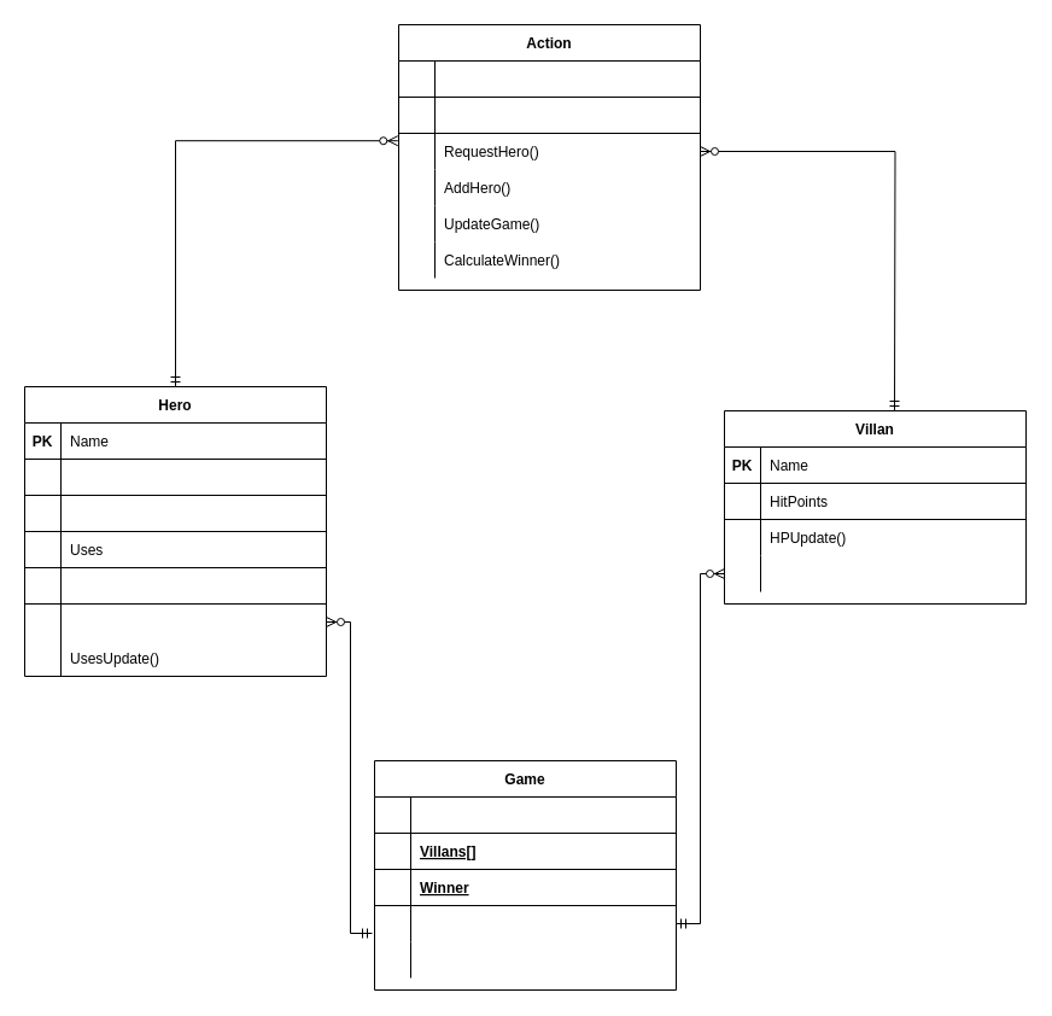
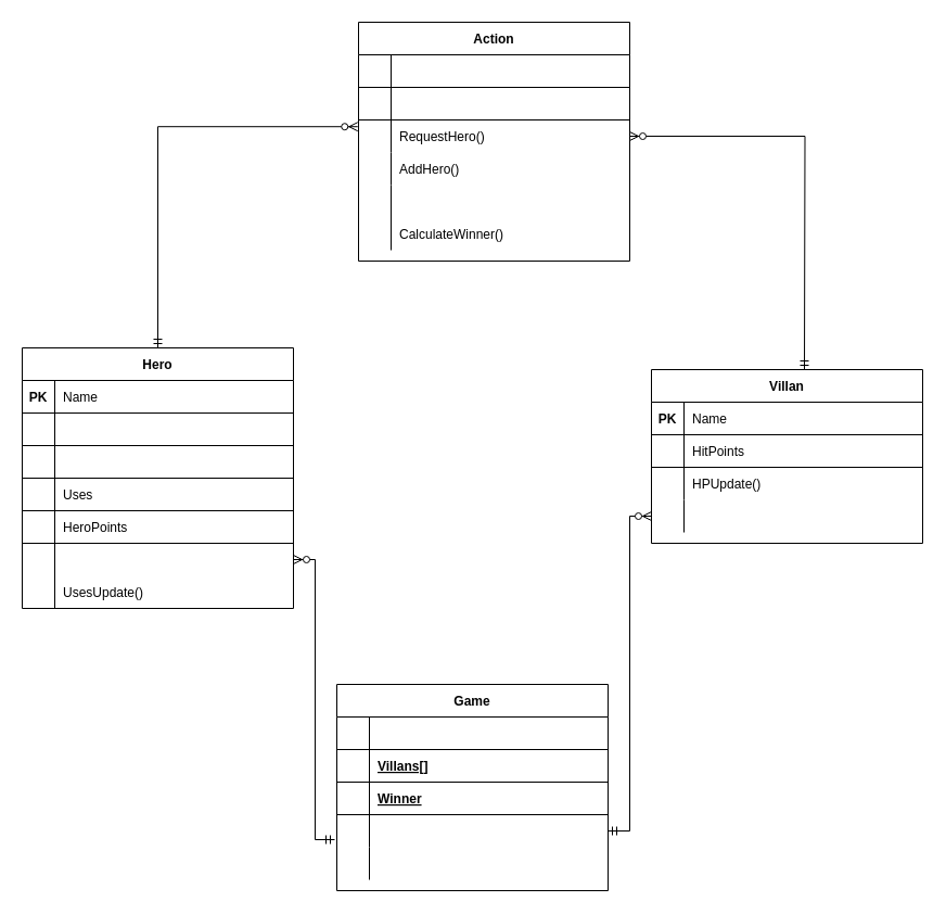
  <mxCell id="0" />
  <mxCell id="1" parent="0" />
  <mxCell id="2" value="Hero" style="shape=table;startSize=30;container=1;collapsible=1;childLayout=tableLayout;fixedRows=1;rowLines=0;fontStyle=1;align=center;resizeLast=1;" parent="1" vertex="1"><mxGeometry x="20" y="320" width="250" height="240" as="geometry" /></mxCell>
  <mxCell id="3" value="" style="shape=partialRectangle;collapsible=0;dropTarget=0;pointerEvents=0;fillColor=none;points=[[0,0.5],[1,0.5]];portConstraint=eastwest;top=0;left=0;right=0;bottom=1;" parent="2" vertex="1"><mxGeometry y="30" width="250" height="30" as="geometry" /></mxCell>
  <mxCell id="4" value="PK" style="shape=partialRectangle;overflow=hidden;connectable=0;fillColor=none;top=0;left=0;bottom=0;right=0;fontStyle=1;" parent="3" vertex="1"><mxGeometry width="30" height="30" as="geometry" /></mxCell>
  <mxCell id="5" value="Name" style="shape=partialRectangle;overflow=hidden;connectable=0;fillColor=none;top=0;left=0;bottom=0;right=0;align=left;spacingLeft=6;fontStyle=0;strokeColor=none;" parent="3" vertex="1"><mxGeometry x="30" width="220" height="30" as="geometry" /></mxCell>
  <mxCell id="6" value="" style="shape=partialRectangle;collapsible=0;dropTarget=0;pointerEvents=0;fillColor=none;points=[[0,0.5],[1,0.5]];portConstraint=eastwest;top=0;left=0;right=0;bottom=1;" vertex="1" parent="2"><mxGeometry y="60" width="250" height="30" as="geometry" /></mxCell>
  <mxCell id="7" value="" style="shape=partialRectangle;overflow=hidden;connectable=0;fillColor=none;top=0;left=0;bottom=0;right=0;fontStyle=1;" vertex="1" parent="6"><mxGeometry width="30" height="30" as="geometry" /></mxCell>
  <mxCell id="8" value="" style="shape=partialRectangle;collapsible=0;dropTarget=0;pointerEvents=0;fillColor=none;points=[[0,0.5],[1,0.5]];portConstraint=eastwest;top=0;left=0;right=0;bottom=1;" vertex="1" parent="2"><mxGeometry y="90" width="250" height="30" as="geometry" /></mxCell>
  <mxCell id="9" value="" style="shape=partialRectangle;overflow=hidden;connectable=0;fillColor=none;top=0;left=0;bottom=0;right=0;fontStyle=1;" vertex="1" parent="8"><mxGeometry width="30" height="30" as="geometry" /></mxCell>
  <mxCell id="10" value="" style="shape=partialRectangle;collapsible=0;dropTarget=0;pointerEvents=0;fillColor=none;points=[[0,0.5],[1,0.5]];portConstraint=eastwest;top=0;left=0;right=0;bottom=1;" vertex="1" parent="2"><mxGeometry y="120" width="250" height="30" as="geometry" /></mxCell>
  <mxCell id="11" value="" style="shape=partialRectangle;overflow=hidden;connectable=0;fillColor=none;top=0;left=0;bottom=0;right=0;fontStyle=1;" vertex="1" parent="10"><mxGeometry width="30" height="30" as="geometry" /></mxCell>
  <mxCell id="12" value="Uses" style="shape=partialRectangle;overflow=hidden;connectable=0;fillColor=none;top=0;left=0;bottom=0;right=0;align=left;spacingLeft=6;fontStyle=0;verticalAlign=middle;" vertex="1" parent="10"><mxGeometry x="30" width="220" height="30" as="geometry" /></mxCell>
  <mxCell id="13" value="" style="shape=partialRectangle;collapsible=0;dropTarget=0;pointerEvents=0;fillColor=none;points=[[0,0.5],[1,0.5]];portConstraint=eastwest;top=0;left=0;right=0;bottom=1;" vertex="1" parent="2"><mxGeometry y="150" width="250" height="30" as="geometry" /></mxCell>
  <mxCell id="14" value="" style="shape=partialRectangle;overflow=hidden;connectable=0;fillColor=none;top=0;left=0;bottom=0;right=0;fontStyle=1;" vertex="1" parent="13"><mxGeometry width="30" height="30" as="geometry" /></mxCell>
+ <mxCell id="15" value="HeroPoints" style="shape=partialRectangle;overflow=hidden;connectable=0;fillColor=none;top=0;left=0;bottom=0;right=0;align=left;spacingLeft=6;fontStyle=0;verticalAlign=middle;" vertex="1" parent="13"><mxGeometry x="30" width="220" height="30" as="geometry" /></mxCell>
  <mxCell id="16" value="" style="shape=partialRectangle;collapsible=0;dropTarget=0;pointerEvents=0;fillColor=none;points=[[0,0.5],[1,0.5]];portConstraint=eastwest;top=0;left=0;right=0;bottom=0;" parent="2" vertex="1"><mxGeometry y="180" width="250" height="30" as="geometry" /></mxCell>
  <mxCell id="17" value="" style="shape=partialRectangle;overflow=hidden;connectable=0;fillColor=none;top=0;left=0;bottom=0;right=0;" parent="16" vertex="1"><mxGeometry width="30" height="30" as="geometry" /></mxCell>
  <mxCell id="18" value="" style="shape=partialRectangle;collapsible=0;dropTarget=0;pointerEvents=0;fillColor=none;points=[[0,0.5],[1,0.5]];portConstraint=eastwest;top=0;left=0;right=0;bottom=0;" vertex="1" parent="2"><mxGeometry y="210" width="250" height="30" as="geometry" /></mxCell>
  <mxCell id="19" value="" style="shape=partialRectangle;overflow=hidden;connectable=0;fillColor=none;top=0;left=0;bottom=0;right=0;" vertex="1" parent="18"><mxGeometry width="30" height="30" as="geometry" /></mxCell>
  <mxCell id="20" value="UsesUpdate()" style="shape=partialRectangle;overflow=hidden;connectable=0;fillColor=none;top=0;left=0;bottom=0;right=0;align=left;spacingLeft=6;" vertex="1" parent="18"><mxGeometry x="30" width="220" height="30" as="geometry" /></mxCell>
  <mxCell id="21" value="Villan" style="shape=table;startSize=30;container=1;collapsible=1;childLayout=tableLayout;fixedRows=1;rowLines=0;fontStyle=1;align=center;resizeLast=1;" parent="1" vertex="1"><mxGeometry x="600" y="340" width="250" height="160" as="geometry" /></mxCell>
  <mxCell id="22" value="" style="shape=partialRectangle;collapsible=0;dropTarget=0;pointerEvents=0;fillColor=none;points=[[0,0.5],[1,0.5]];portConstraint=eastwest;top=0;left=0;right=0;bottom=1;" parent="21" vertex="1"><mxGeometry y="30" width="250" height="30" as="geometry" /></mxCell>
  <mxCell id="23" value="PK" style="shape=partialRectangle;overflow=hidden;connectable=0;fillColor=none;top=0;left=0;bottom=0;right=0;fontStyle=1;" parent="22" vertex="1"><mxGeometry width="30" height="30" as="geometry" /></mxCell>
  <mxCell id="24" value="Name" style="shape=partialRectangle;overflow=hidden;connectable=0;fillColor=none;top=0;left=0;bottom=0;right=0;align=left;spacingLeft=6;fontStyle=0;" parent="22" vertex="1"><mxGeometry x="30" width="220" height="30" as="geometry" /></mxCell>
  <mxCell id="25" value="" style="shape=partialRectangle;collapsible=0;dropTarget=0;pointerEvents=0;fillColor=none;points=[[0,0.5],[1,0.5]];portConstraint=eastwest;top=0;left=0;right=0;bottom=1;" vertex="1" parent="21"><mxGeometry y="60" width="250" height="30" as="geometry" /></mxCell>
  <mxCell id="26" value="" style="shape=partialRectangle;overflow=hidden;connectable=0;fillColor=none;top=0;left=0;bottom=0;right=0;fontStyle=1;" vertex="1" parent="25"><mxGeometry width="30" height="30" as="geometry" /></mxCell>
  <mxCell id="27" value="HitPoints" style="shape=partialRectangle;overflow=hidden;connectable=0;fillColor=none;top=0;left=0;bottom=0;right=0;align=left;spacingLeft=6;fontStyle=0;" vertex="1" parent="25"><mxGeometry x="30" width="220" height="30" as="geometry" /></mxCell>
  <mxCell id="28" value="" style="shape=partialRectangle;collapsible=0;dropTarget=0;pointerEvents=0;fillColor=none;points=[[0,0.5],[1,0.5]];portConstraint=eastwest;top=0;left=0;right=0;bottom=0;" parent="21" vertex="1"><mxGeometry y="90" width="250" height="30" as="geometry" /></mxCell>
  <mxCell id="29" value="" style="shape=partialRectangle;overflow=hidden;connectable=0;fillColor=none;top=0;left=0;bottom=0;right=0;" parent="28" vertex="1"><mxGeometry width="30" height="30" as="geometry" /></mxCell>
  <mxCell id="30" value="HPUpdate()" style="shape=partialRectangle;overflow=hidden;connectable=0;fillColor=none;top=0;left=0;bottom=0;right=0;align=left;spacingLeft=6;" parent="28" vertex="1"><mxGeometry x="30" width="220" height="30" as="geometry" /></mxCell>
  <mxCell id="31" value="" style="shape=partialRectangle;collapsible=0;dropTarget=0;pointerEvents=0;fillColor=none;points=[[0,0.5],[1,0.5]];portConstraint=eastwest;top=0;left=0;right=0;bottom=0;" parent="21" vertex="1"><mxGeometry y="120" width="250" height="30" as="geometry" /></mxCell>
  <mxCell id="32" value="" style="shape=partialRectangle;overflow=hidden;connectable=0;fillColor=none;top=0;left=0;bottom=0;right=0;" parent="31" vertex="1"><mxGeometry width="30" height="30" as="geometry" /></mxCell>
  <mxCell id="33" value="" style="shape=partialRectangle;overflow=hidden;connectable=0;fillColor=none;top=0;left=0;bottom=0;right=0;align=left;spacingLeft=6;" parent="31" vertex="1"><mxGeometry x="30" width="220" height="30" as="geometry" /></mxCell>
  <mxCell id="34" value="Game" style="shape=table;startSize=30;container=1;collapsible=1;childLayout=tableLayout;fixedRows=1;rowLines=0;fontStyle=1;align=center;resizeLast=1;" vertex="1" parent="1"><mxGeometry x="310" y="630" width="250" height="190" as="geometry" /></mxCell>
  <mxCell id="35" value="" style="shape=partialRectangle;collapsible=0;dropTarget=0;pointerEvents=0;fillColor=none;points=[[0,0.5],[1,0.5]];portConstraint=eastwest;top=0;left=0;right=0;bottom=1;" vertex="1" parent="34"><mxGeometry y="30" width="250" height="30" as="geometry" /></mxCell>
  <mxCell id="36" value="" style="shape=partialRectangle;overflow=hidden;connectable=0;fillColor=none;top=0;left=0;bottom=0;right=0;fontStyle=1;" vertex="1" parent="35"><mxGeometry width="30" height="30" as="geometry" /></mxCell>
  <mxCell id="37" value="" style="shape=partialRectangle;collapsible=0;dropTarget=0;pointerEvents=0;fillColor=none;points=[[0,0.5],[1,0.5]];portConstraint=eastwest;top=0;left=0;right=0;bottom=1;" vertex="1" parent="34"><mxGeometry y="60" width="250" height="30" as="geometry" /></mxCell>
  <mxCell id="38" value="" style="shape=partialRectangle;overflow=hidden;connectable=0;fillColor=none;top=0;left=0;bottom=0;right=0;fontStyle=1;" vertex="1" parent="37"><mxGeometry width="30" height="30" as="geometry" /></mxCell>
  <mxCell id="39" value="Villans[]" style="shape=partialRectangle;overflow=hidden;connectable=0;fillColor=none;top=0;left=0;bottom=0;right=0;align=left;spacingLeft=6;fontStyle=5;" vertex="1" parent="37"><mxGeometry x="30" width="220" height="30" as="geometry" /></mxCell>
  <mxCell id="40" value="" style="shape=partialRectangle;collapsible=0;dropTarget=0;pointerEvents=0;fillColor=none;points=[[0,0.5],[1,0.5]];portConstraint=eastwest;top=0;left=0;right=0;bottom=1;" vertex="1" parent="34"><mxGeometry y="90" width="250" height="30" as="geometry" /></mxCell>
  <mxCell id="41" value="" style="shape=partialRectangle;overflow=hidden;connectable=0;fillColor=none;top=0;left=0;bottom=0;right=0;fontStyle=1;" vertex="1" parent="40"><mxGeometry width="30" height="30" as="geometry" /></mxCell>
  <mxCell id="42" value="Winner" style="shape=partialRectangle;overflow=hidden;connectable=0;fillColor=none;top=0;left=0;bottom=0;right=0;align=left;spacingLeft=6;fontStyle=5;" vertex="1" parent="40"><mxGeometry x="30" width="220" height="30" as="geometry" /></mxCell>
  <mxCell id="43" value="" style="shape=partialRectangle;collapsible=0;dropTarget=0;pointerEvents=0;fillColor=none;points=[[0,0.5],[1,0.5]];portConstraint=eastwest;top=0;left=0;right=0;bottom=0;" vertex="1" parent="34"><mxGeometry y="120" width="250" height="30" as="geometry" /></mxCell>
  <mxCell id="44" value="" style="shape=partialRectangle;overflow=hidden;connectable=0;fillColor=none;top=0;left=0;bottom=0;right=0;" vertex="1" parent="43"><mxGeometry width="30" height="30" as="geometry" /></mxCell>
  <mxCell id="45" value="" style="shape=partialRectangle;overflow=hidden;connectable=0;fillColor=none;top=0;left=0;bottom=0;right=0;align=left;spacingLeft=6;" vertex="1" parent="43"><mxGeometry x="30" width="220" height="30" as="geometry" /></mxCell>
  <mxCell id="46" value="" style="shape=partialRectangle;collapsible=0;dropTarget=0;pointerEvents=0;fillColor=none;points=[[0,0.5],[1,0.5]];portConstraint=eastwest;top=0;left=0;right=0;bottom=0;" vertex="1" parent="34"><mxGeometry y="150" width="250" height="30" as="geometry" /></mxCell>
  <mxCell id="47" value="" style="shape=partialRectangle;overflow=hidden;connectable=0;fillColor=none;top=0;left=0;bottom=0;right=0;" vertex="1" parent="46"><mxGeometry width="30" height="30" as="geometry" /></mxCell>
  <mxCell id="48" value="" style="shape=partialRectangle;overflow=hidden;connectable=0;fillColor=none;top=0;left=0;bottom=0;right=0;align=left;spacingLeft=6;" vertex="1" parent="46"><mxGeometry x="30" width="220" height="30" as="geometry" /></mxCell>
  <mxCell id="49" value="Action" style="shape=table;startSize=30;container=1;collapsible=1;childLayout=tableLayout;fixedRows=1;rowLines=0;fontStyle=1;align=center;resizeLast=1;" vertex="1" parent="1"><mxGeometry x="330" y="20" width="250" height="220" as="geometry" /></mxCell>
  <mxCell id="50" value="" style="shape=partialRectangle;collapsible=0;dropTarget=0;pointerEvents=0;fillColor=none;points=[[0,0.5],[1,0.5]];portConstraint=eastwest;top=0;left=0;right=0;bottom=1;" vertex="1" parent="49"><mxGeometry y="30" width="250" height="30" as="geometry" /></mxCell>
  <mxCell id="51" value="" style="shape=partialRectangle;overflow=hidden;connectable=0;fillColor=none;top=0;left=0;bottom=0;right=0;fontStyle=1;" vertex="1" parent="50"><mxGeometry width="30" height="30" as="geometry" /></mxCell>
  <mxCell id="52" value="" style="shape=partialRectangle;overflow=hidden;connectable=0;fillColor=none;top=0;left=0;bottom=0;right=0;align=left;spacingLeft=6;fontStyle=5;" vertex="1" parent="50"><mxGeometry x="30" width="220" height="30" as="geometry" /></mxCell>
  <mxCell id="53" value="" style="shape=partialRectangle;collapsible=0;dropTarget=0;pointerEvents=0;fillColor=none;points=[[0,0.5],[1,0.5]];portConstraint=eastwest;top=0;left=0;right=0;bottom=1;" vertex="1" parent="49"><mxGeometry y="60" width="250" height="30" as="geometry" /></mxCell>
  <mxCell id="54" value="" style="shape=partialRectangle;overflow=hidden;connectable=0;fillColor=none;top=0;left=0;bottom=0;right=0;fontStyle=1;" vertex="1" parent="53"><mxGeometry width="30" height="30" as="geometry" /></mxCell>
  <mxCell id="55" value="" style="shape=partialRectangle;overflow=hidden;connectable=0;fillColor=none;top=0;left=0;bottom=0;right=0;align=left;spacingLeft=6;fontStyle=5;" vertex="1" parent="53"><mxGeometry x="30" width="220" height="30" as="geometry" /></mxCell>
  <mxCell id="56" value="" style="shape=partialRectangle;collapsible=0;dropTarget=0;pointerEvents=0;fillColor=none;points=[[0,0.5],[1,0.5]];portConstraint=eastwest;top=0;left=0;right=0;bottom=0;" vertex="1" parent="49"><mxGeometry y="90" width="250" height="30" as="geometry" /></mxCell>
  <mxCell id="57" value="" style="shape=partialRectangle;overflow=hidden;connectable=0;fillColor=none;top=0;left=0;bottom=0;right=0;" vertex="1" parent="56"><mxGeometry width="30" height="30" as="geometry" /></mxCell>
  <mxCell id="58" value="RequestHero()" style="shape=partialRectangle;overflow=hidden;connectable=0;fillColor=none;top=0;left=0;bottom=0;right=0;align=left;spacingLeft=6;" vertex="1" parent="56"><mxGeometry x="30" width="220" height="30" as="geometry" /></mxCell>
  <mxCell id="59" value="" style="shape=partialRectangle;collapsible=0;dropTarget=0;pointerEvents=0;fillColor=none;points=[[0,0.5],[1,0.5]];portConstraint=eastwest;top=0;left=0;right=0;bottom=0;" vertex="1" parent="49"><mxGeometry y="120" width="250" height="30" as="geometry" /></mxCell>
  <mxCell id="60" value="" style="shape=partialRectangle;overflow=hidden;connectable=0;fillColor=none;top=0;left=0;bottom=0;right=0;" vertex="1" parent="59"><mxGeometry width="30" height="30" as="geometry" /></mxCell>
  <mxCell id="61" value="AddHero()" style="shape=partialRectangle;overflow=hidden;connectable=0;fillColor=none;top=0;left=0;bottom=0;right=0;align=left;spacingLeft=6;" vertex="1" parent="59"><mxGeometry x="30" width="220" height="30" as="geometry" /></mxCell>
  <mxCell id="62" value="" style="shape=partialRectangle;collapsible=0;dropTarget=0;pointerEvents=0;fillColor=none;points=[[0,0.5],[1,0.5]];portConstraint=eastwest;top=0;left=0;right=0;bottom=0;" vertex="1" parent="49"><mxGeometry y="150" width="250" height="30" as="geometry" /></mxCell>
  <mxCell id="63" value="" style="shape=partialRectangle;overflow=hidden;connectable=0;fillColor=none;top=0;left=0;bottom=0;right=0;" vertex="1" parent="62"><mxGeometry width="30" height="30" as="geometry" /></mxCell>
- <mxCell id="64" value="UpdateGame()" style="shape=partialRectangle;overflow=hidden;connectable=0;fillColor=none;top=0;left=0;bottom=0;right=0;align=left;spacingLeft=6;" vertex="1" parent="62"><mxGeometry x="30" width="220" height="30" as="geometry" /></mxCell>
  <mxCell id="65" value="" style="shape=partialRectangle;collapsible=0;dropTarget=0;pointerEvents=0;fillColor=none;points=[[0,0.5],[1,0.5]];portConstraint=eastwest;top=0;left=0;right=0;bottom=0;" vertex="1" parent="49"><mxGeometry y="180" width="250" height="30" as="geometry" /></mxCell>
  <mxCell id="66" value="" style="shape=partialRectangle;overflow=hidden;connectable=0;fillColor=none;top=0;left=0;bottom=0;right=0;" vertex="1" parent="65"><mxGeometry width="30" height="30" as="geometry" /></mxCell>
  <mxCell id="67" value="CalculateWinner()" style="shape=partialRectangle;overflow=hidden;connectable=0;fillColor=none;top=0;left=0;bottom=0;right=0;align=left;spacingLeft=6;" vertex="1" parent="65"><mxGeometry x="30" width="220" height="30" as="geometry" /></mxCell>
  <mxCell id="68" value="" style="fontSize=12;html=1;endArrow=ERzeroToMany;startArrow=ERmandOne;rounded=0;edgeStyle=orthogonalEdgeStyle;exitX=-0.008;exitY=0.767;exitDx=0;exitDy=0;exitPerimeter=0;entryX=1;entryY=0.5;entryDx=0;entryDy=0;" edge="1" parent="1" source="43" target="16"><mxGeometry width="100" height="100" relative="1" as="geometry"><mxPoint x="250" y="720" as="sourcePoint" /><mxPoint x="10" y="470" as="targetPoint" /></mxGeometry></mxCell>
  <mxCell id="69" value="" style="fontSize=12;html=1;endArrow=ERzeroToMany;startArrow=ERmandOne;rounded=0;edgeStyle=orthogonalEdgeStyle;exitX=1;exitY=0.5;exitDx=0;exitDy=0;entryX=0;entryY=0.5;entryDx=0;entryDy=0;" edge="1" parent="1" source="43" target="31"><mxGeometry width="100" height="100" relative="1" as="geometry"><mxPoint x="628" y="748.01" as="sourcePoint" /><mxPoint x="600" y="520" as="targetPoint" /></mxGeometry></mxCell>
  <mxCell id="70" value="" style="fontSize=12;html=1;endArrow=ERzeroToMany;startArrow=ERmandOne;rounded=0;edgeStyle=orthogonalEdgeStyle;exitX=0.5;exitY=0;exitDx=0;exitDy=0;entryX=-0.003;entryY=0.207;entryDx=0;entryDy=0;entryPerimeter=0;" edge="1" parent="1" source="2" target="56"><mxGeometry width="100" height="100" relative="1" as="geometry"><mxPoint x="140" y="248.01" as="sourcePoint" /><mxPoint x="112" y="20" as="targetPoint" /></mxGeometry></mxCell>
  <mxCell id="71" value="" style="fontSize=12;html=1;endArrow=ERzeroToMany;startArrow=ERmandOne;rounded=0;edgeStyle=orthogonalEdgeStyle;entryX=1;entryY=0.5;entryDx=0;entryDy=0;" edge="1" parent="1" target="56"><mxGeometry width="100" height="100" relative="1" as="geometry"><mxPoint x="741" y="340" as="sourcePoint" /><mxPoint x="964.25" y="26.21" as="targetPoint" /></mxGeometry></mxCell>
